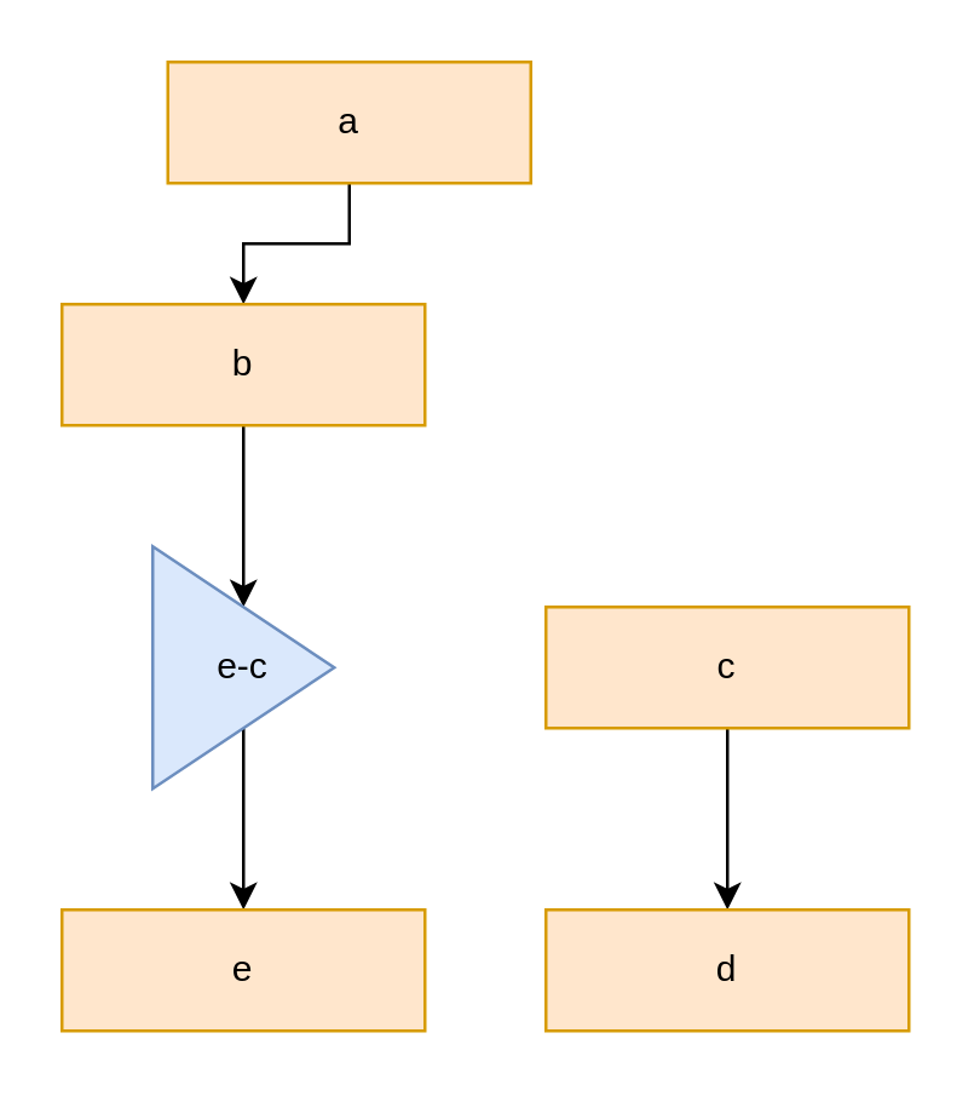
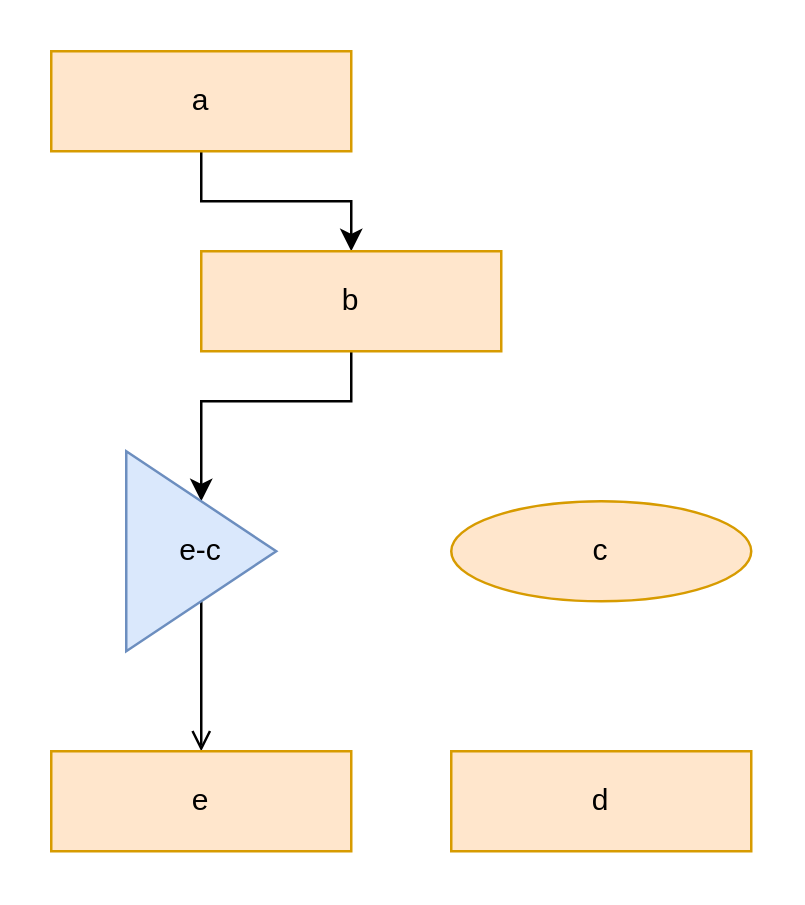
  <mxCell id="0" />
  <mxCell id="1" parent="0" />
  <mxCell id="2" style="edgeStyle=orthogonalEdgeStyle;rounded=0;orthogonalLoop=1;jettySize=auto;html=1;entryX=0.5;entryY=0;entryDx=0;entryDy=0;" edge="1" parent="1" source="3" target="5"><mxGeometry relative="1" as="geometry" /></mxCell>
- <mxCell id="3" value="a" style="rounded=0;whiteSpace=wrap;html=1;fillColor=#ffe6cc;strokeColor=#d79b00;" vertex="1" parent="1"><mxGeometry x="55" y="20" width="120" height="40" as="geometry" /></mxCell>
+ <mxCell id="3" value="a" style="rounded=0;whiteSpace=wrap;html=1;fillColor=#ffe6cc;strokeColor=#d79b00;" vertex="1" parent="1"><mxGeometry x="20" y="20" width="120" height="40" as="geometry" /></mxCell>
  <mxCell id="4" style="edgeStyle=orthogonalEdgeStyle;rounded=0;orthogonalLoop=1;jettySize=auto;html=1;entryX=0.5;entryY=0;entryDx=0;entryDy=0;" edge="1" parent="1" source="5" target="7"><mxGeometry relative="1" as="geometry" /></mxCell>
- <mxCell id="5" value="b" style="rounded=0;whiteSpace=wrap;html=1;fillColor=#ffe6cc;strokeColor=#d79b00;" vertex="1" parent="1"><mxGeometry x="20" y="100" width="120" height="40" as="geometry" /></mxCell>
- <mxCell id="6" style="edgeStyle=orthogonalEdgeStyle;rounded=0;orthogonalLoop=1;jettySize=auto;html=1;entryX=0.5;entryY=0;entryDx=0;entryDy=0;" edge="1" parent="1" source="7" target="10"><mxGeometry relative="1" as="geometry" /></mxCell>
+ <mxCell id="5" value="b" style="rounded=0;whiteSpace=wrap;html=1;fillColor=#ffe6cc;strokeColor=#d79b00;" vertex="1" parent="1"><mxGeometry x="80" y="100" width="120" height="40" as="geometry" /></mxCell>
+ <mxCell id="6" style="edgeStyle=orthogonalEdgeStyle;rounded=0;orthogonalLoop=1;jettySize=auto;html=1;entryX=0.5;entryY=0;entryDx=0;entryDy=0;endArrow=open;" edge="1" parent="1" source="7" target="10"><mxGeometry relative="1" as="geometry" /></mxCell>
  <mxCell id="7" value="e-c" style="triangle;whiteSpace=wrap;html=1;fillColor=#dae8fc;strokeColor=#6c8ebf;" vertex="1" parent="1"><mxGeometry x="50" y="180" width="60" height="80" as="geometry" /></mxCell>
- <mxCell id="8" style="edgeStyle=orthogonalEdgeStyle;rounded=0;orthogonalLoop=1;jettySize=auto;html=1;entryX=0.5;entryY=0;entryDx=0;entryDy=0;" edge="1" parent="1" source="9" target="11"><mxGeometry relative="1" as="geometry" /></mxCell>
- <mxCell id="9" value="c" style="rounded=0;whiteSpace=wrap;html=1;fillColor=#ffe6cc;strokeColor=#d79b00;" vertex="1" parent="1"><mxGeometry x="180" y="200" width="120" height="40" as="geometry" /></mxCell>
+ <mxCell id="9" value="c" style="ellipse;whiteSpace=wrap;html=1;fillColor=#ffe6cc;strokeColor=#d79b00;" vertex="1" parent="1"><mxGeometry x="180" y="200" width="120" height="40" as="geometry" /></mxCell>
  <mxCell id="10" value="e" style="rounded=0;whiteSpace=wrap;html=1;fillColor=#ffe6cc;strokeColor=#d79b00;" vertex="1" parent="1"><mxGeometry x="20" y="300" width="120" height="40" as="geometry" /></mxCell>
  <mxCell id="11" value="d" style="rounded=0;whiteSpace=wrap;html=1;fillColor=#ffe6cc;strokeColor=#d79b00;" vertex="1" parent="1"><mxGeometry x="180" y="300" width="120" height="40" as="geometry" /></mxCell>
